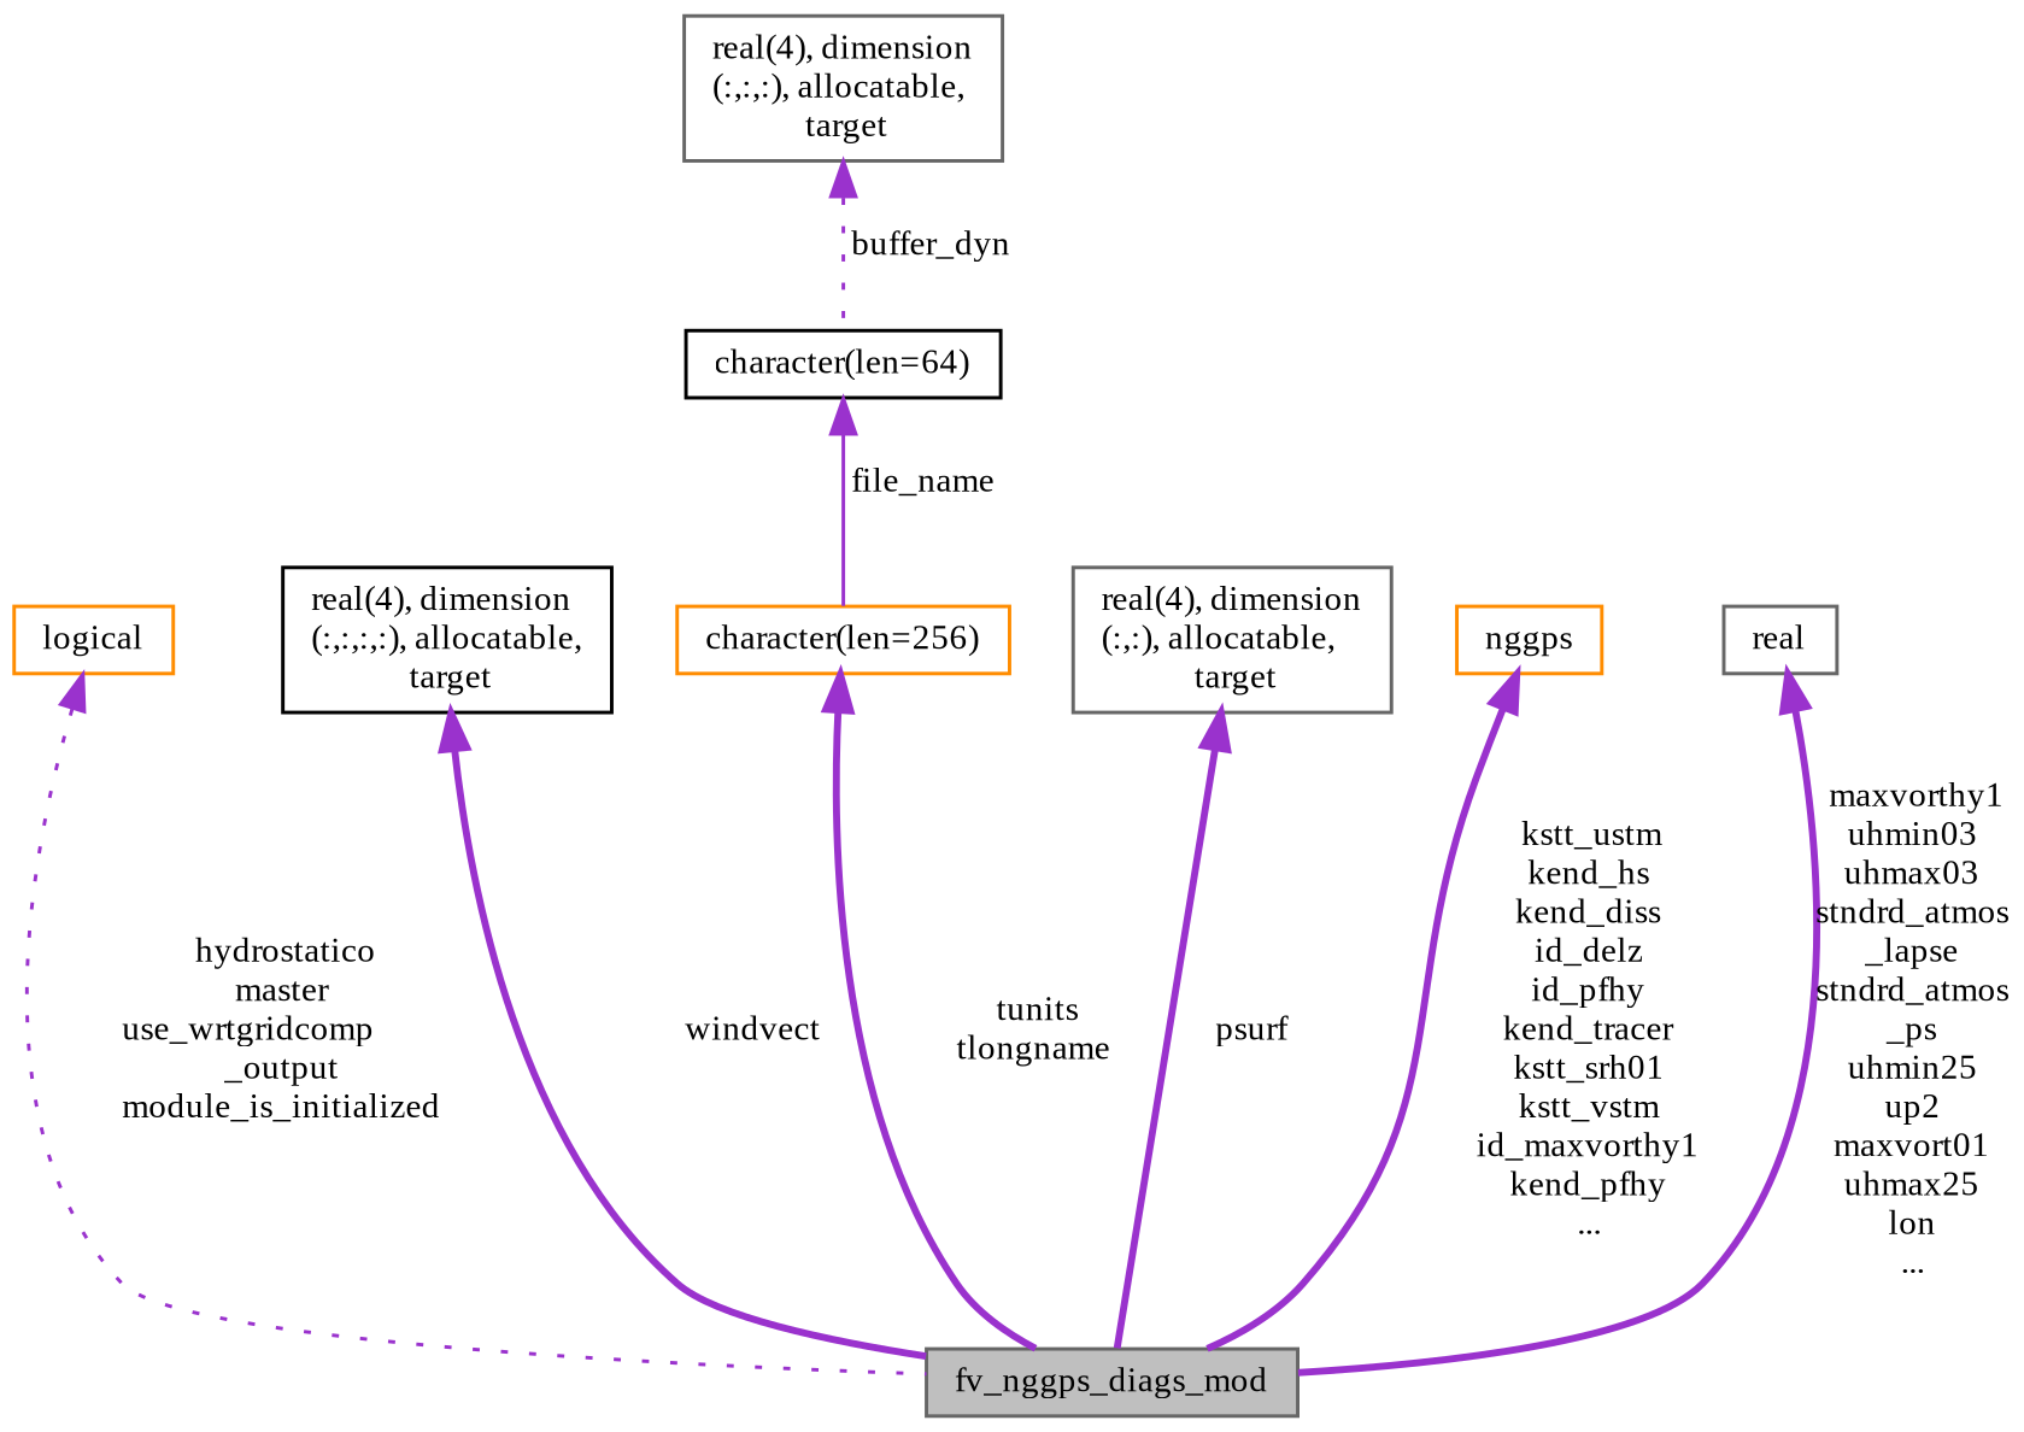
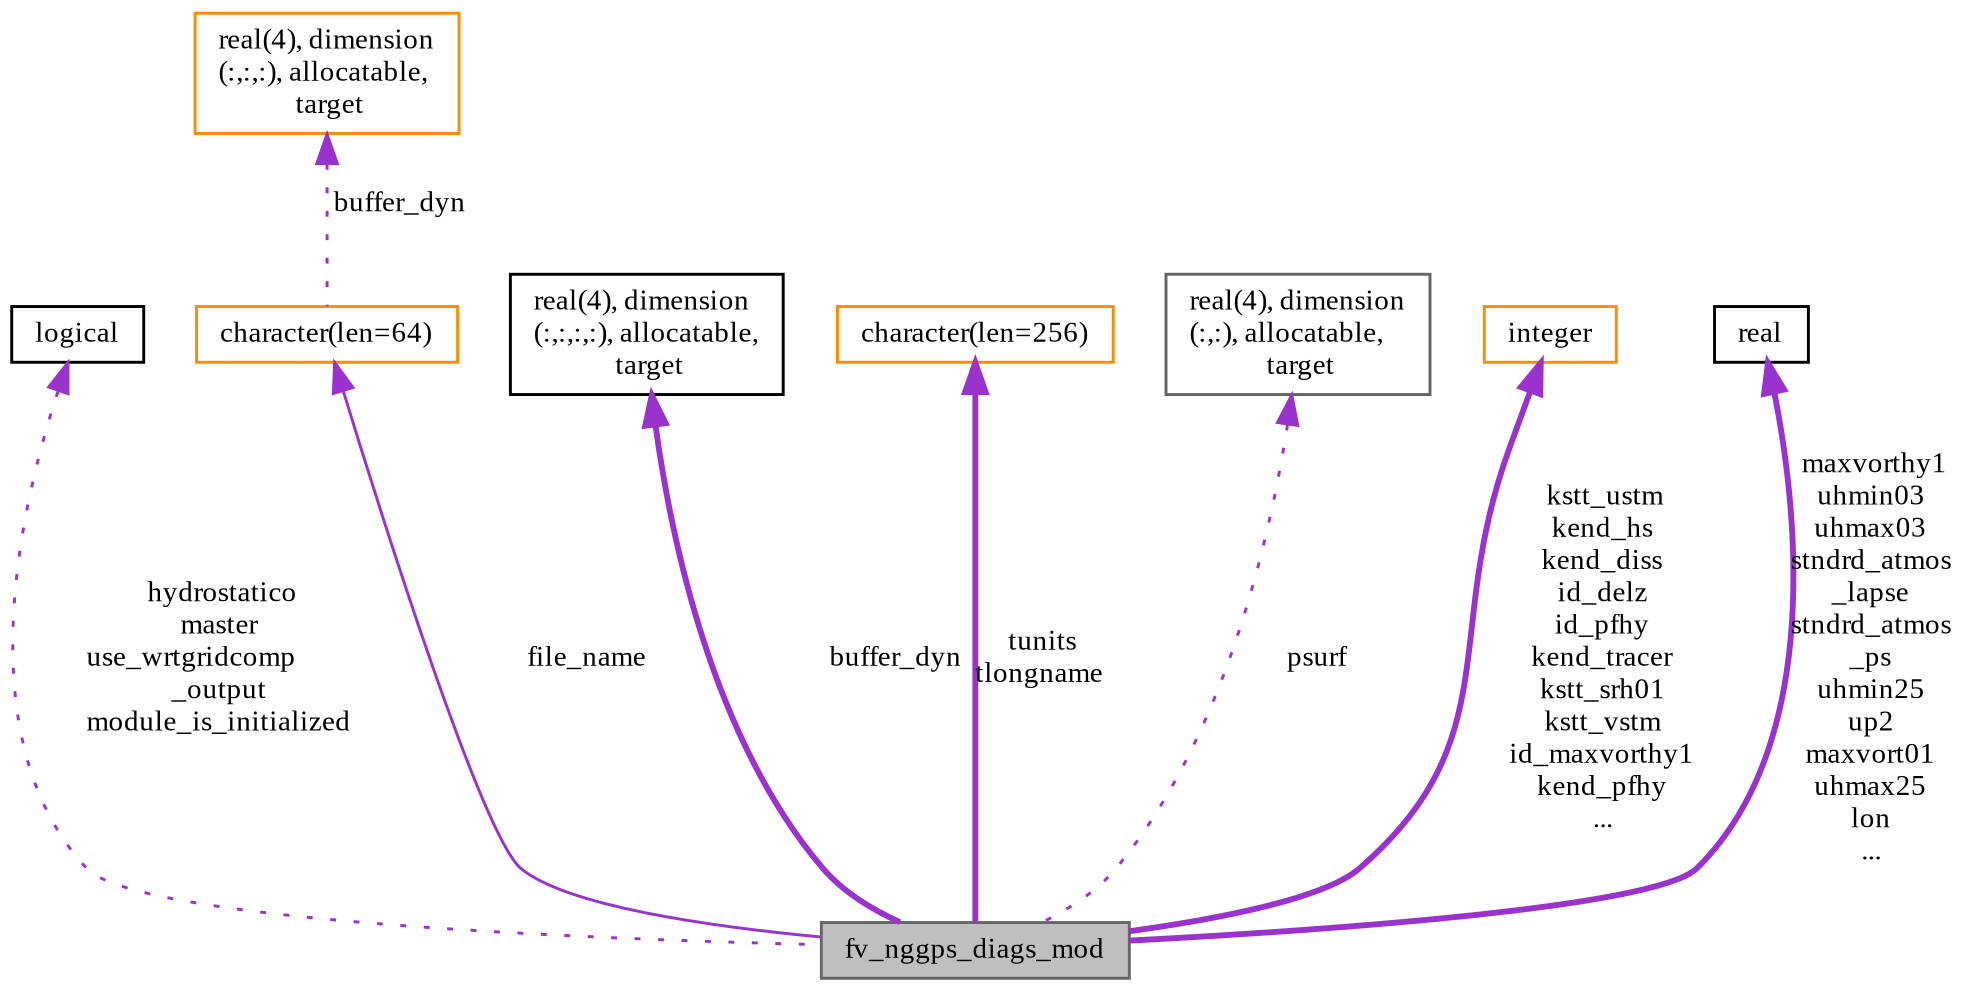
  digraph {
    fontname="Liberation Serif"
    rankdir=TB
    node [color=gray40 fillcolor=white fontname="Liberation Serif" fontsize=10 shape=record style=filled]
    edge [color=darkorchid3 dir=back fontname="Liberation Serif" fontsize=10 labelfontname=Helvetica labelfontsize=10 style=bold]
    n1 [fillcolor=grey75 fontcolor=black height=0.2 label=fv_nggps_diags_mod width=0.4]
-   n2 [color=darkorange height=0.2 label=logical width=0.4]
-   n3 [height=0.2 label="real(4), dimension\l(:,:,:), allocatable,\l target" width=0.4]
-   n4 [color=black height=0.2 label="character(len=64)" width=0.4]
+   n2 [color=black height=0.2 label=logical width=0.4]
+   n3 [color=darkorange height=0.2 label="real(4), dimension\l(:,:,:), allocatable,\l target" width=0.4]
+   n4 [color=darkorange height=0.2 label="character(len=64)" width=0.4]
    n5 [color=black height=0.2 label="real(4), dimension\l(:,:,:,:), allocatable,\l target" width=0.4]
    n6 [color=darkorange height=0.2 label="character(len=256)" width=0.4]
    n7 [height=0.2 label="real(4), dimension\l(:,:), allocatable,\l target" width=0.4]
-   n8 [color=darkorange height=0.2 label=nggps width=0.4]
-   n9 [height=0.2 label=real width=0.4]
+   n8 [color=darkorange height=0.2 label=integer width=0.4]
+   n9 [color=black height=0.2 label=real width=0.4]
    n2 -> n1 [label=" hydrostatico\nmaster\nuse_wrtgridcomp\l_output\nmodule_is_initialized" style=dotted]
    n3 -> n4 [label=" buffer_dyn" style=dotted]
-   n4 -> n6 [label=" file_name" style=solid]
-   n5 -> n1 [label=" windvect"]
+   n4 -> n1 [label=" file_name" style=solid]
+   n5 -> n1 [label=" buffer_dyn"]
    n6 -> n1 [label=" tunits\ntlongname"]
-   n7 -> n1 [label=" psurf"]
+   n7 -> n1 [label=" psurf" style=dotted]
    n8 -> n1 [label=" kstt_ustm\nkend_hs\nkend_diss\nid_delz\nid_pfhy\nkend_tracer\nkstt_srh01\nkstt_vstm\nid_maxvorthy1\nkend_pfhy\n..."]
    n9 -> n1 [label=" maxvorthy1\nuhmin03\nuhmax03\nstndrd_atmos\l_lapse\nstndrd_atmos\l_ps\nuhmin25\nup2\nmaxvort01\nuhmax25\nlon\n..."]
  }
